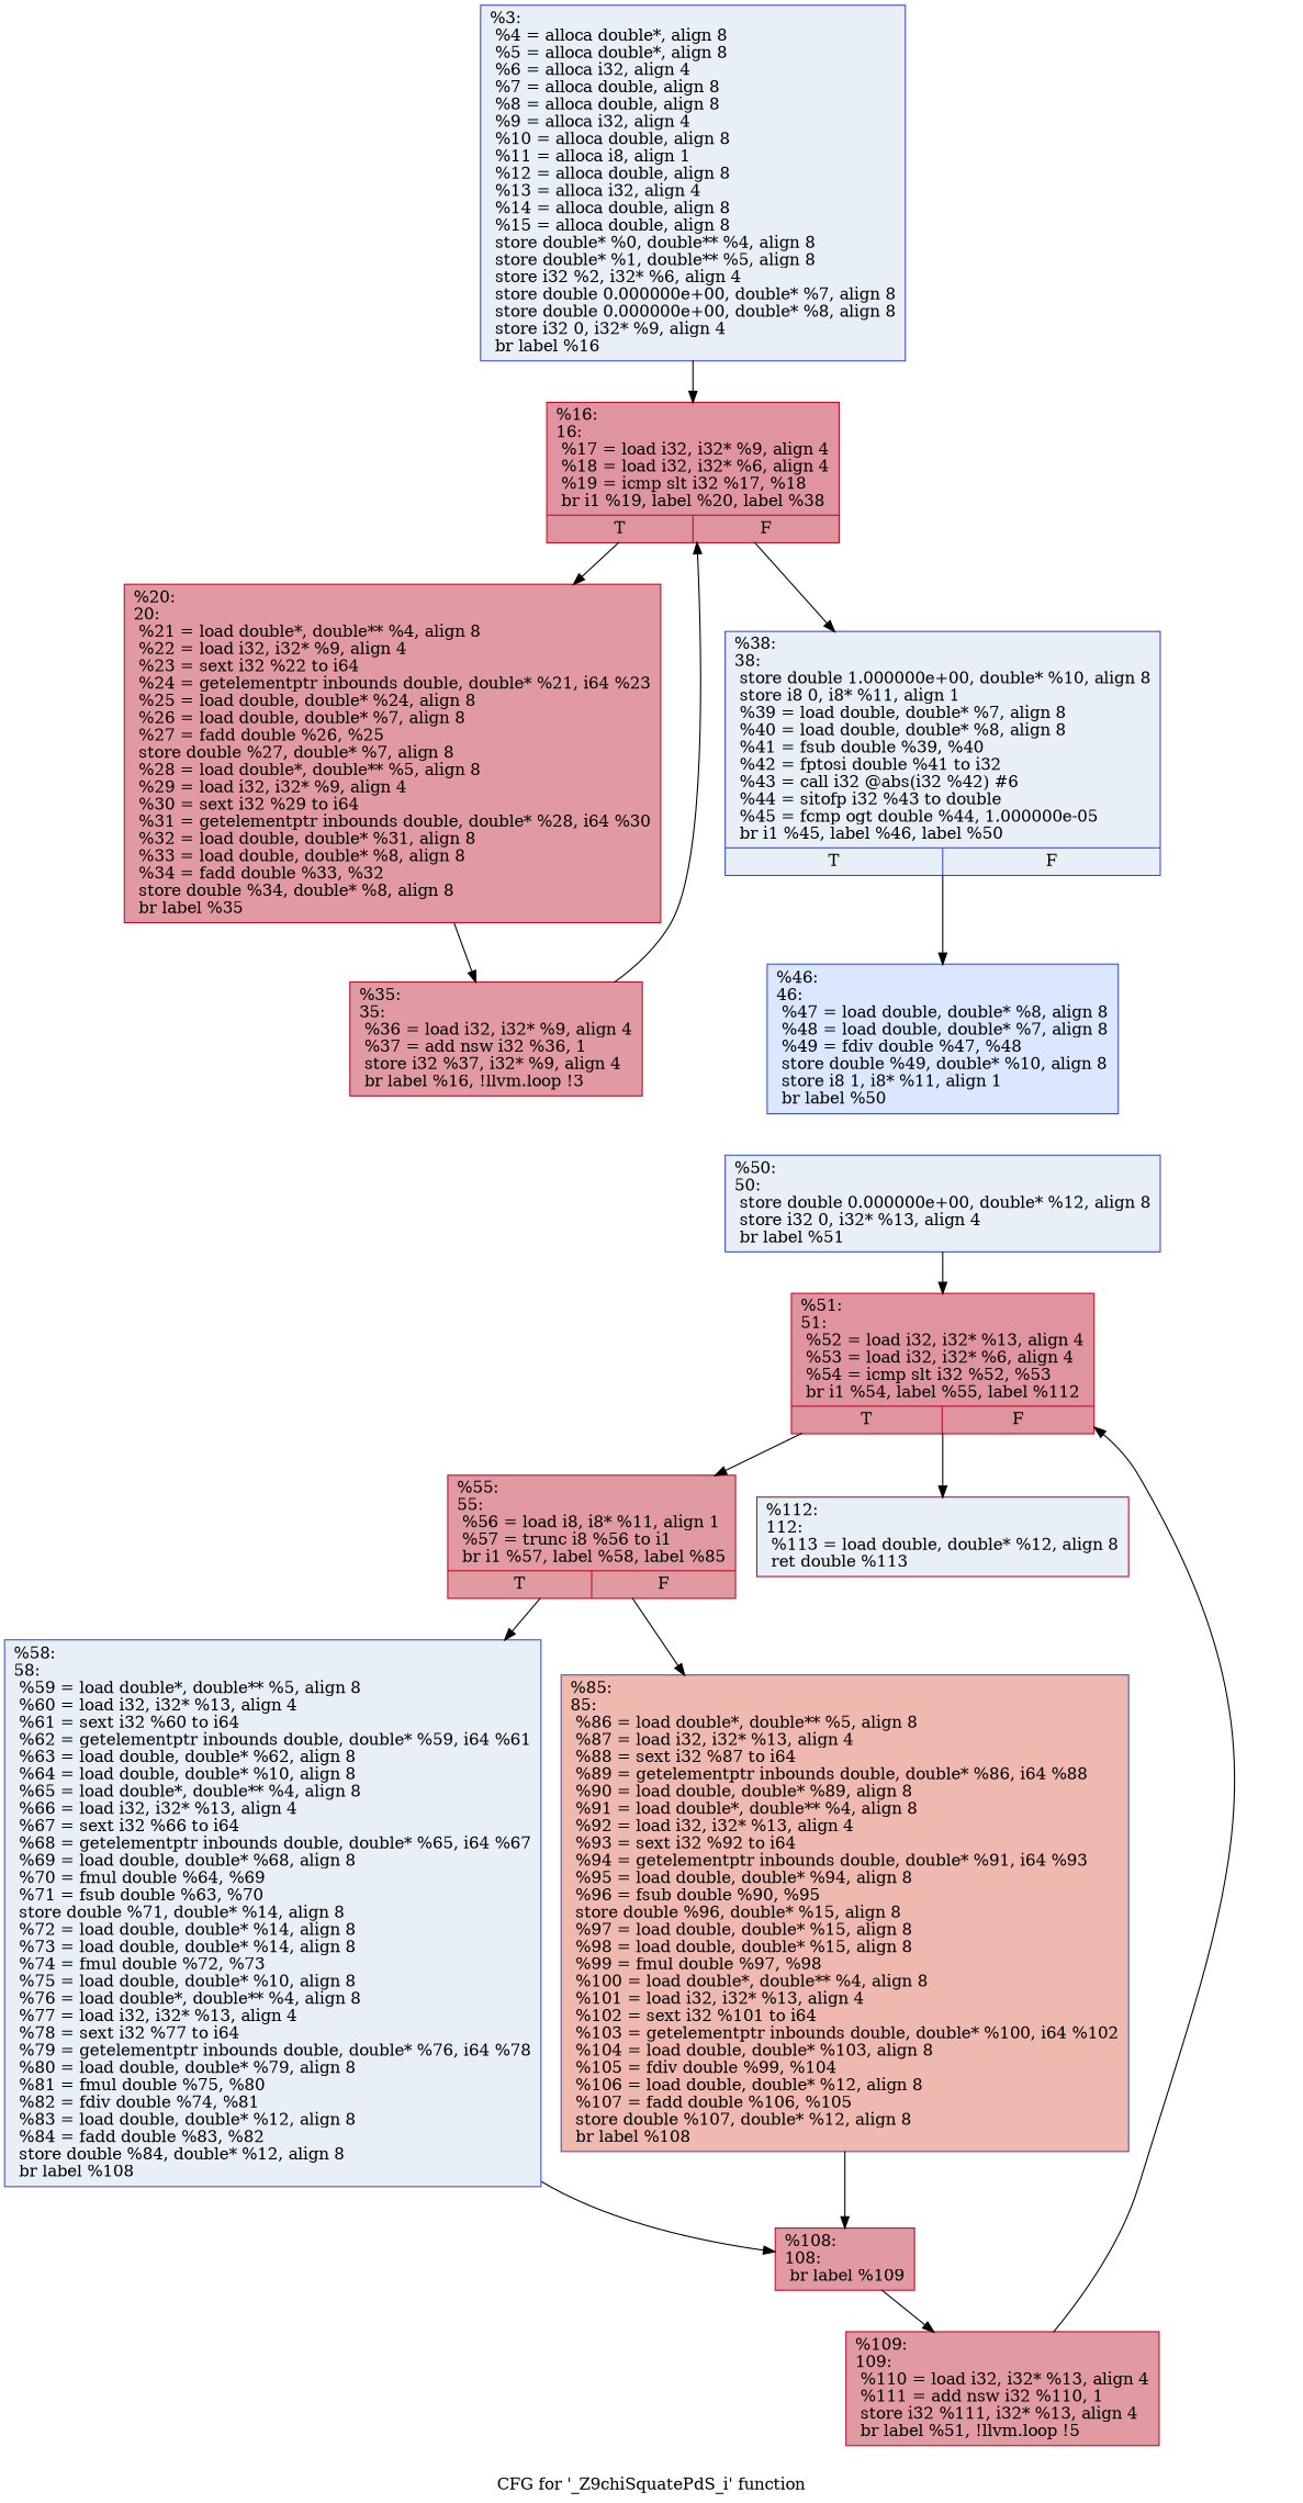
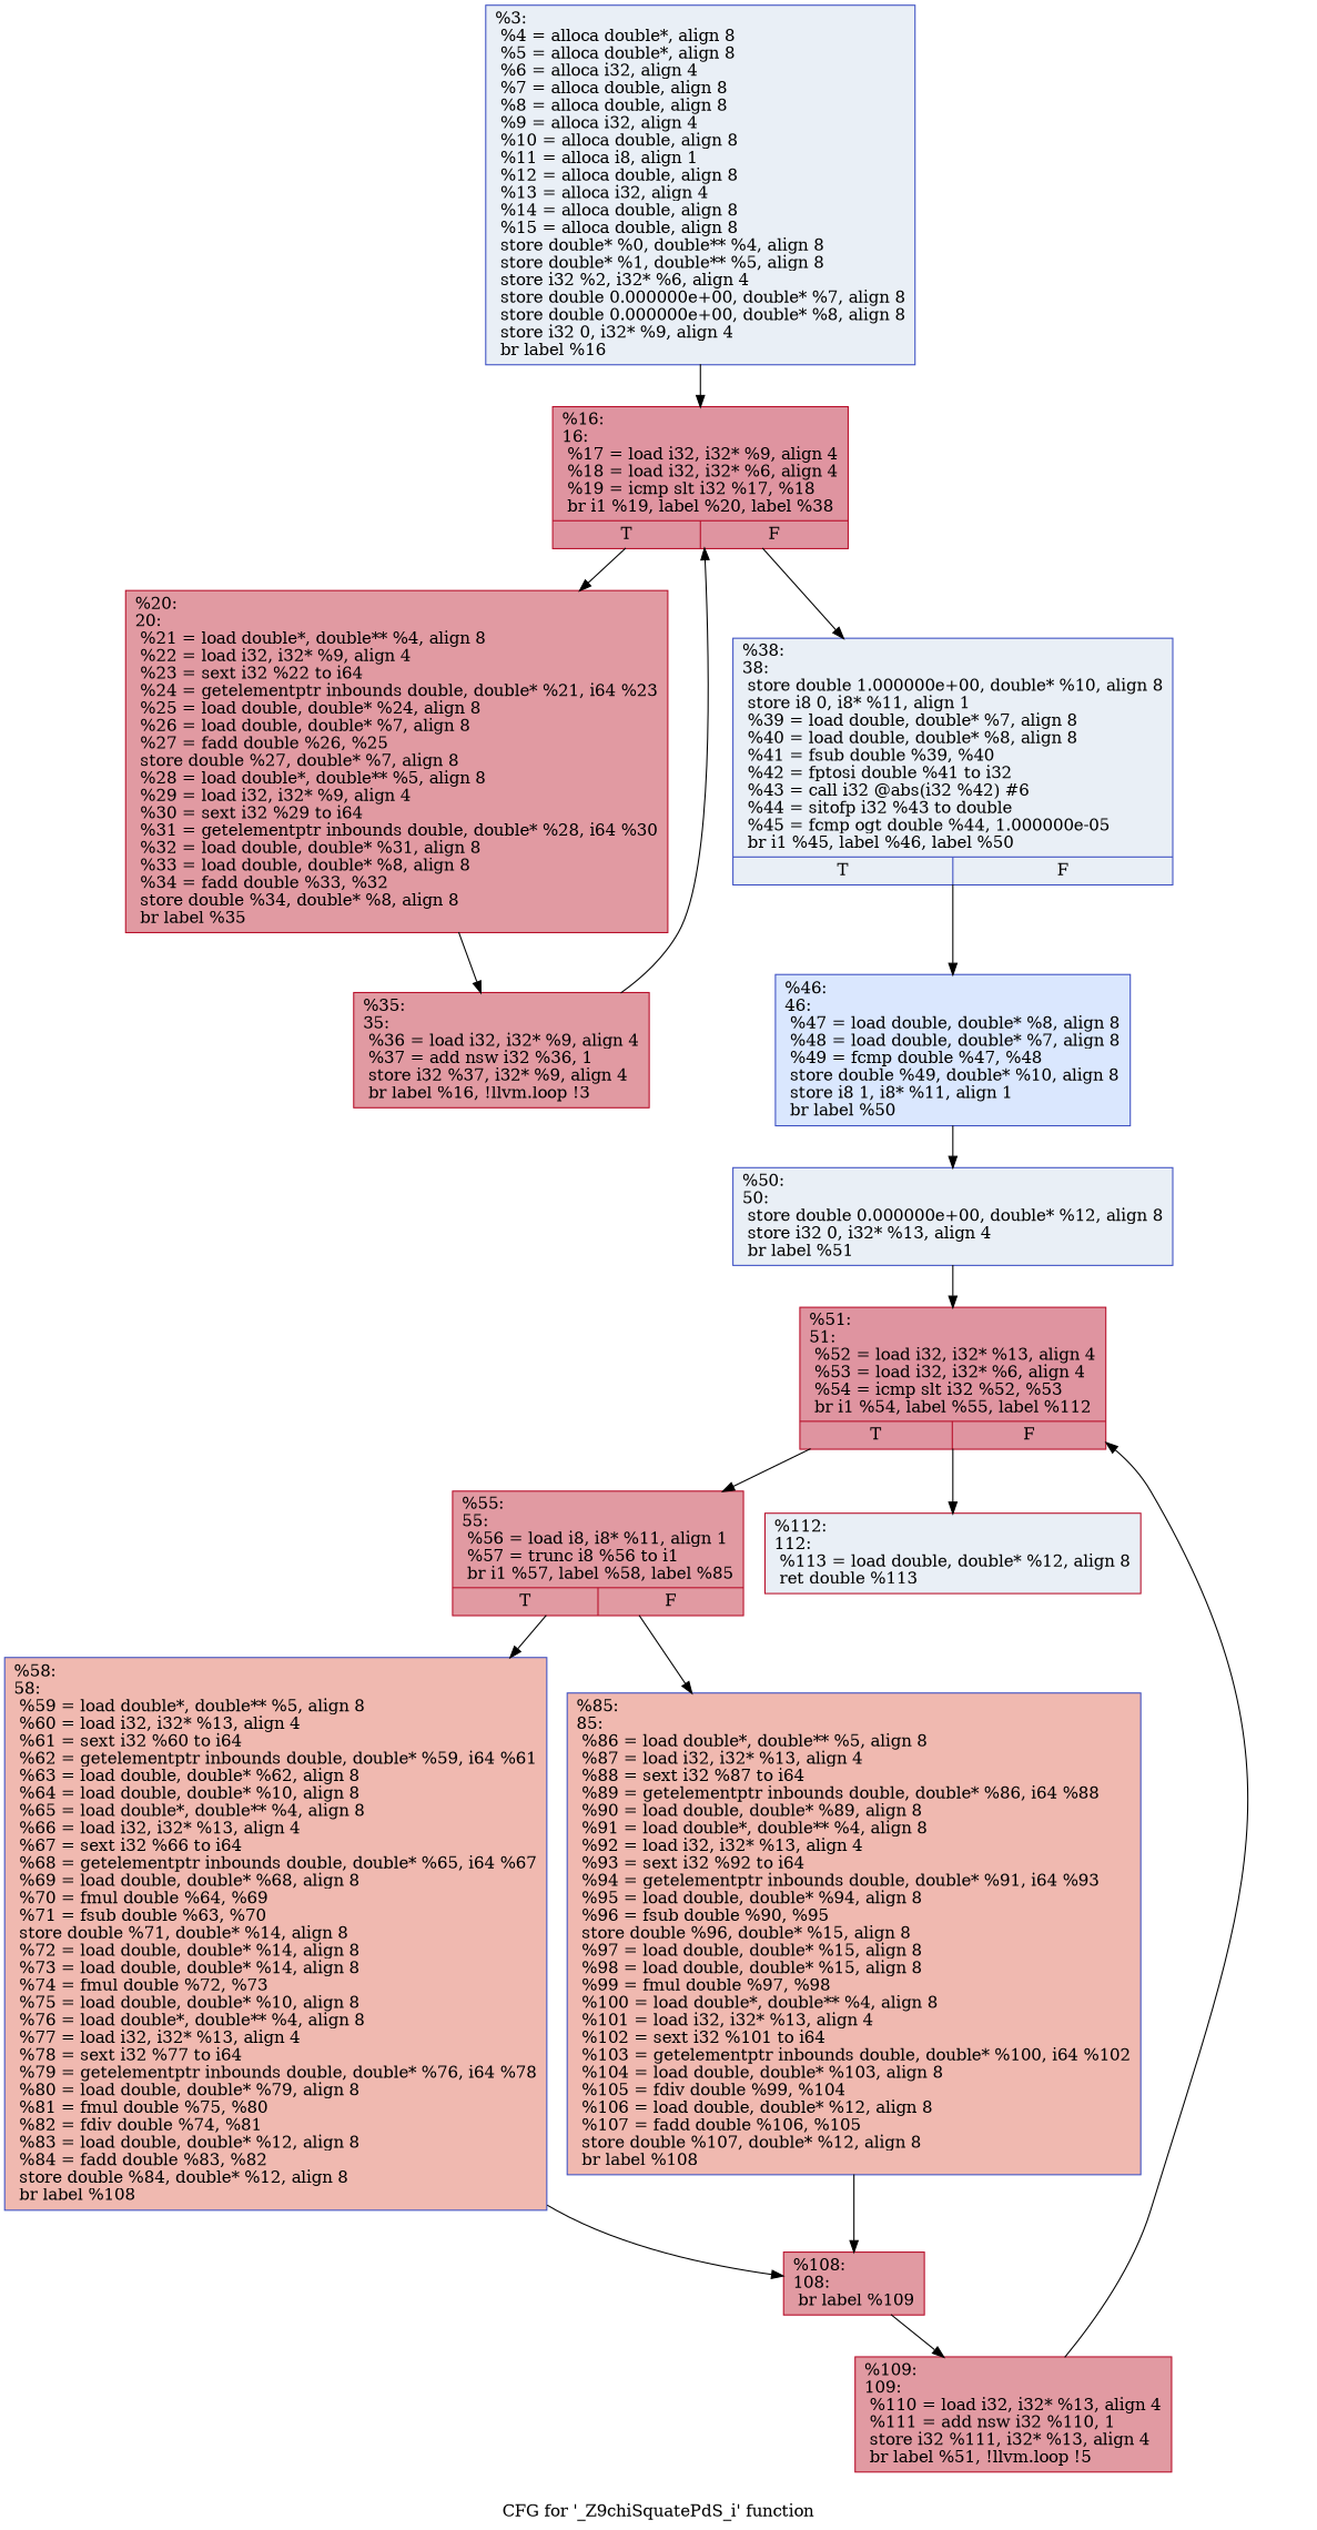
  digraph {
    label="CFG for '_Z9chiSquatePdS_i' function"
    node [color="#b70d28ff" fillcolor="#bb1b2c70" shape=record style=filled]
    n1 [color="#3d50c3ff" fillcolor="#cedaeb70" label="{%3:\l  %4 = alloca double*, align 8\l  %5 = alloca double*, align 8\l  %6 = alloca i32, align 4\l  %7 = alloca double, align 8\l  %8 = alloca double, align 8\l  %9 = alloca i32, align 4\l  %10 = alloca double, align 8\l  %11 = alloca i8, align 1\l  %12 = alloca double, align 8\l  %13 = alloca i32, align 4\l  %14 = alloca double, align 8\l  %15 = alloca double, align 8\l  store double* %0, double** %4, align 8\l  store double* %1, double** %5, align 8\l  store i32 %2, i32* %6, align 4\l  store double 0.000000e+00, double* %7, align 8\l  store double 0.000000e+00, double* %8, align 8\l  store i32 0, i32* %9, align 4\l  br label %16\l}"]
    n2 [fillcolor="#b70d2870" label="{%16:\l16:                                               \l  %17 = load i32, i32* %9, align 4\l  %18 = load i32, i32* %6, align 4\l  %19 = icmp slt i32 %17, %18\l  br i1 %19, label %20, label %38\l|{<s0>T|<s1>F}}"]
    n3 [label="{%20:\l20:                                               \l  %21 = load double*, double** %4, align 8\l  %22 = load i32, i32* %9, align 4\l  %23 = sext i32 %22 to i64\l  %24 = getelementptr inbounds double, double* %21, i64 %23\l  %25 = load double, double* %24, align 8\l  %26 = load double, double* %7, align 8\l  %27 = fadd double %26, %25\l  store double %27, double* %7, align 8\l  %28 = load double*, double** %5, align 8\l  %29 = load i32, i32* %9, align 4\l  %30 = sext i32 %29 to i64\l  %31 = getelementptr inbounds double, double* %28, i64 %30\l  %32 = load double, double* %31, align 8\l  %33 = load double, double* %8, align 8\l  %34 = fadd double %33, %32\l  store double %34, double* %8, align 8\l  br label %35\l}"]
    n4 [color="#3d50c3ff" fillcolor="#cedaeb70" label="{%38:\l38:                                               \l  store double 1.000000e+00, double* %10, align 8\l  store i8 0, i8* %11, align 1\l  %39 = load double, double* %7, align 8\l  %40 = load double, double* %8, align 8\l  %41 = fsub double %39, %40\l  %42 = fptosi double %41 to i32\l  %43 = call i32 @abs(i32 %42) #6\l  %44 = sitofp i32 %43 to double\l  %45 = fcmp ogt double %44, 1.000000e-05\l  br i1 %45, label %46, label %50\l|{<s0>T|<s1>F}}"]
    n5 [label="{%35:\l35:                                               \l  %36 = load i32, i32* %9, align 4\l  %37 = add nsw i32 %36, 1\l  store i32 %37, i32* %9, align 4\l  br label %16, !llvm.loop !3\l}"]
-   n6 [color="#3d50c3ff" fillcolor="#abc8fd70" label="{%46:\l46:                                               \l  %47 = load double, double* %8, align 8\l  %48 = load double, double* %7, align 8\l  %49 = fdiv double %47, %48\l  store double %49, double* %10, align 8\l  store i8 1, i8* %11, align 1\l  br label %50\l}"]
+   n6 [color="#3d50c3ff" fillcolor="#abc8fd70" label="{%46:\l46:                                               \l  %47 = load double, double* %8, align 8\l  %48 = load double, double* %7, align 8\l  %49 = fcmp double %47, %48\l  store double %49, double* %10, align 8\l  store i8 1, i8* %11, align 1\l  br label %50\l}"]
    n7 [color="#3d50c3ff" fillcolor="#cedaeb70" label="{%50:\l50:                                               \l  store double 0.000000e+00, double* %12, align 8\l  store i32 0, i32* %13, align 4\l  br label %51\l}"]
    n8 [fillcolor="#b70d2870" label="{%51:\l51:                                               \l  %52 = load i32, i32* %13, align 4\l  %53 = load i32, i32* %6, align 4\l  %54 = icmp slt i32 %52, %53\l  br i1 %54, label %55, label %112\l|{<s0>T|<s1>F}}"]
    n9 [label="{%55:\l55:                                               \l  %56 = load i8, i8* %11, align 1\l  %57 = trunc i8 %56 to i1\l  br i1 %57, label %58, label %85\l|{<s0>T|<s1>F}}"]
    n10 [fillcolor="#cedaeb70" label="{%112:\l112:                                              \l  %113 = load double, double* %12, align 8\l  ret double %113\l}"]
-   n11 [color="#3d50c3ff" fillcolor="#cedaeb70" label="{%58:\l58:                                               \l  %59 = load double*, double** %5, align 8\l  %60 = load i32, i32* %13, align 4\l  %61 = sext i32 %60 to i64\l  %62 = getelementptr inbounds double, double* %59, i64 %61\l  %63 = load double, double* %62, align 8\l  %64 = load double, double* %10, align 8\l  %65 = load double*, double** %4, align 8\l  %66 = load i32, i32* %13, align 4\l  %67 = sext i32 %66 to i64\l  %68 = getelementptr inbounds double, double* %65, i64 %67\l  %69 = load double, double* %68, align 8\l  %70 = fmul double %64, %69\l  %71 = fsub double %63, %70\l  store double %71, double* %14, align 8\l  %72 = load double, double* %14, align 8\l  %73 = load double, double* %14, align 8\l  %74 = fmul double %72, %73\l  %75 = load double, double* %10, align 8\l  %76 = load double*, double** %4, align 8\l  %77 = load i32, i32* %13, align 4\l  %78 = sext i32 %77 to i64\l  %79 = getelementptr inbounds double, double* %76, i64 %78\l  %80 = load double, double* %79, align 8\l  %81 = fmul double %75, %80\l  %82 = fdiv double %74, %81\l  %83 = load double, double* %12, align 8\l  %84 = fadd double %83, %82\l  store double %84, double* %12, align 8\l  br label %108\l}"]
+   n11 [color="#3d50c3ff" fillcolor="#de614d70" label="{%58:\l58:                                               \l  %59 = load double*, double** %5, align 8\l  %60 = load i32, i32* %13, align 4\l  %61 = sext i32 %60 to i64\l  %62 = getelementptr inbounds double, double* %59, i64 %61\l  %63 = load double, double* %62, align 8\l  %64 = load double, double* %10, align 8\l  %65 = load double*, double** %4, align 8\l  %66 = load i32, i32* %13, align 4\l  %67 = sext i32 %66 to i64\l  %68 = getelementptr inbounds double, double* %65, i64 %67\l  %69 = load double, double* %68, align 8\l  %70 = fmul double %64, %69\l  %71 = fsub double %63, %70\l  store double %71, double* %14, align 8\l  %72 = load double, double* %14, align 8\l  %73 = load double, double* %14, align 8\l  %74 = fmul double %72, %73\l  %75 = load double, double* %10, align 8\l  %76 = load double*, double** %4, align 8\l  %77 = load i32, i32* %13, align 4\l  %78 = sext i32 %77 to i64\l  %79 = getelementptr inbounds double, double* %76, i64 %78\l  %80 = load double, double* %79, align 8\l  %81 = fmul double %75, %80\l  %82 = fdiv double %74, %81\l  %83 = load double, double* %12, align 8\l  %84 = fadd double %83, %82\l  store double %84, double* %12, align 8\l  br label %108\l}"]
    n12 [color="#3d50c3ff" fillcolor="#de614d70" label="{%85:\l85:                                               \l  %86 = load double*, double** %5, align 8\l  %87 = load i32, i32* %13, align 4\l  %88 = sext i32 %87 to i64\l  %89 = getelementptr inbounds double, double* %86, i64 %88\l  %90 = load double, double* %89, align 8\l  %91 = load double*, double** %4, align 8\l  %92 = load i32, i32* %13, align 4\l  %93 = sext i32 %92 to i64\l  %94 = getelementptr inbounds double, double* %91, i64 %93\l  %95 = load double, double* %94, align 8\l  %96 = fsub double %90, %95\l  store double %96, double* %15, align 8\l  %97 = load double, double* %15, align 8\l  %98 = load double, double* %15, align 8\l  %99 = fmul double %97, %98\l  %100 = load double*, double** %4, align 8\l  %101 = load i32, i32* %13, align 4\l  %102 = sext i32 %101 to i64\l  %103 = getelementptr inbounds double, double* %100, i64 %102\l  %104 = load double, double* %103, align 8\l  %105 = fdiv double %99, %104\l  %106 = load double, double* %12, align 8\l  %107 = fadd double %106, %105\l  store double %107, double* %12, align 8\l  br label %108\l}"]
    n13 [label="{%108:\l108:                                              \l  br label %109\l}"]
    n14 [label="{%109:\l109:                                              \l  %110 = load i32, i32* %13, align 4\l  %111 = add nsw i32 %110, 1\l  store i32 %111, i32* %13, align 4\l  br label %51, !llvm.loop !5\l}"]
    n1 -> n2
    n2 -> n3
    n2 -> n4
    n3 -> n5
    n4 -> n6
    n5 -> n2
+   n6 -> n7
    n7 -> n8
    n8 -> n9
    n8 -> n10
    n9 -> n11
    n9 -> n12
    n11 -> n13
    n12 -> n13
    n13 -> n14
    n14 -> n8
  }
